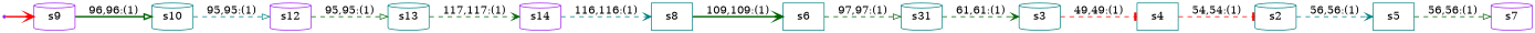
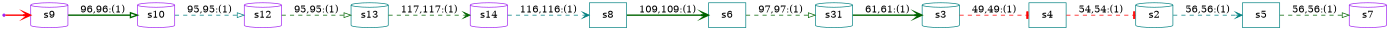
  digraph {
    rankdir=LR
    node [color=teal shape=cylinder]
    edge [arrowhead=vee color=darkgreen style=dashed]
    init [color=purple shape=point]
    s9 [color=purple]
-   s10
+   s10 [color=purple]
    s7 [color=purple]
    s12 [color=purple]
    s14 [color=purple]
    s8 [shape=box]
    s6 [shape=box]
    n9 [label=s31]
    s13
    s3
    s4 [shape=box]
    s2
    s5 [shape=box]
    init -> s9 [color=red style=bold]
    s9 -> s10 [arrowhead=onormal label="96,96:(1)" style=bold]
    s10 -> s12 [arrowhead=onormal color=teal label="95,95:(1)"]
    s12 -> s13 [arrowhead=onormal label="95,95:(1)"]
    s14 -> s8 [color=teal label="116,116:(1)"]
    s8 -> s6 [label="109,109:(1)" style=bold]
    s6 -> n9 [arrowhead=onormal label="97,97:(1)"]
-   n9 -> s3 [label="61,61:(1)"]
+   n9 -> s3 [label="61,61:(1)" style=bold]
    s13 -> s14 [label="117,117:(1)"]
    s3 -> s4 [arrowhead=tee color=red label="49,49:(1)"]
    s4 -> s2 [arrowhead=tee color=red label="54,54:(1)"]
    s2 -> s5 [color=teal label="56,56:(1)"]
    s5 -> s7 [arrowhead=onormal label="56,56:(1)"]
  }
